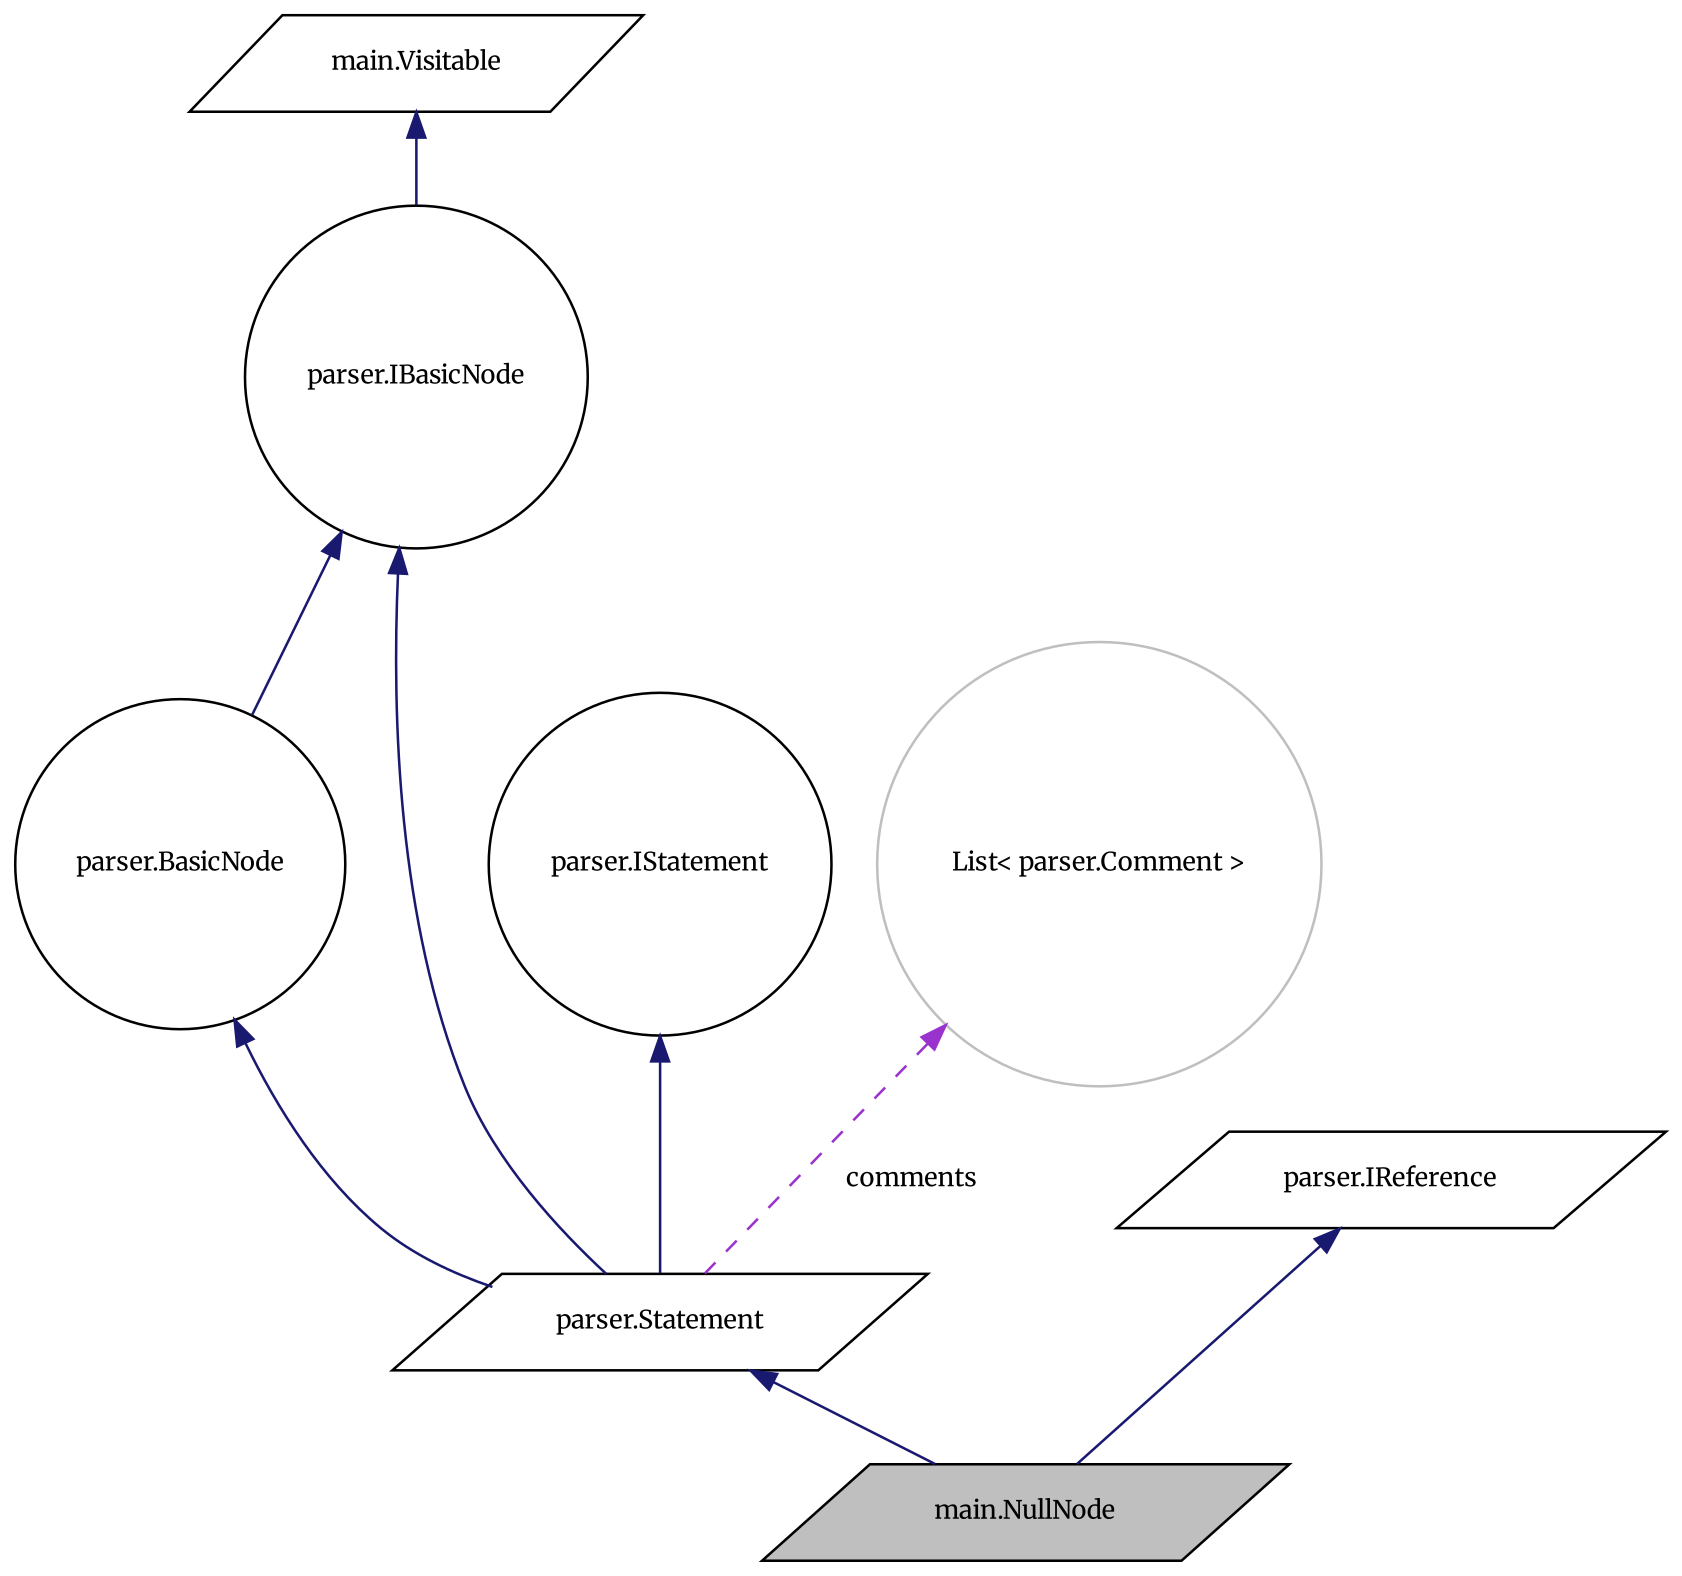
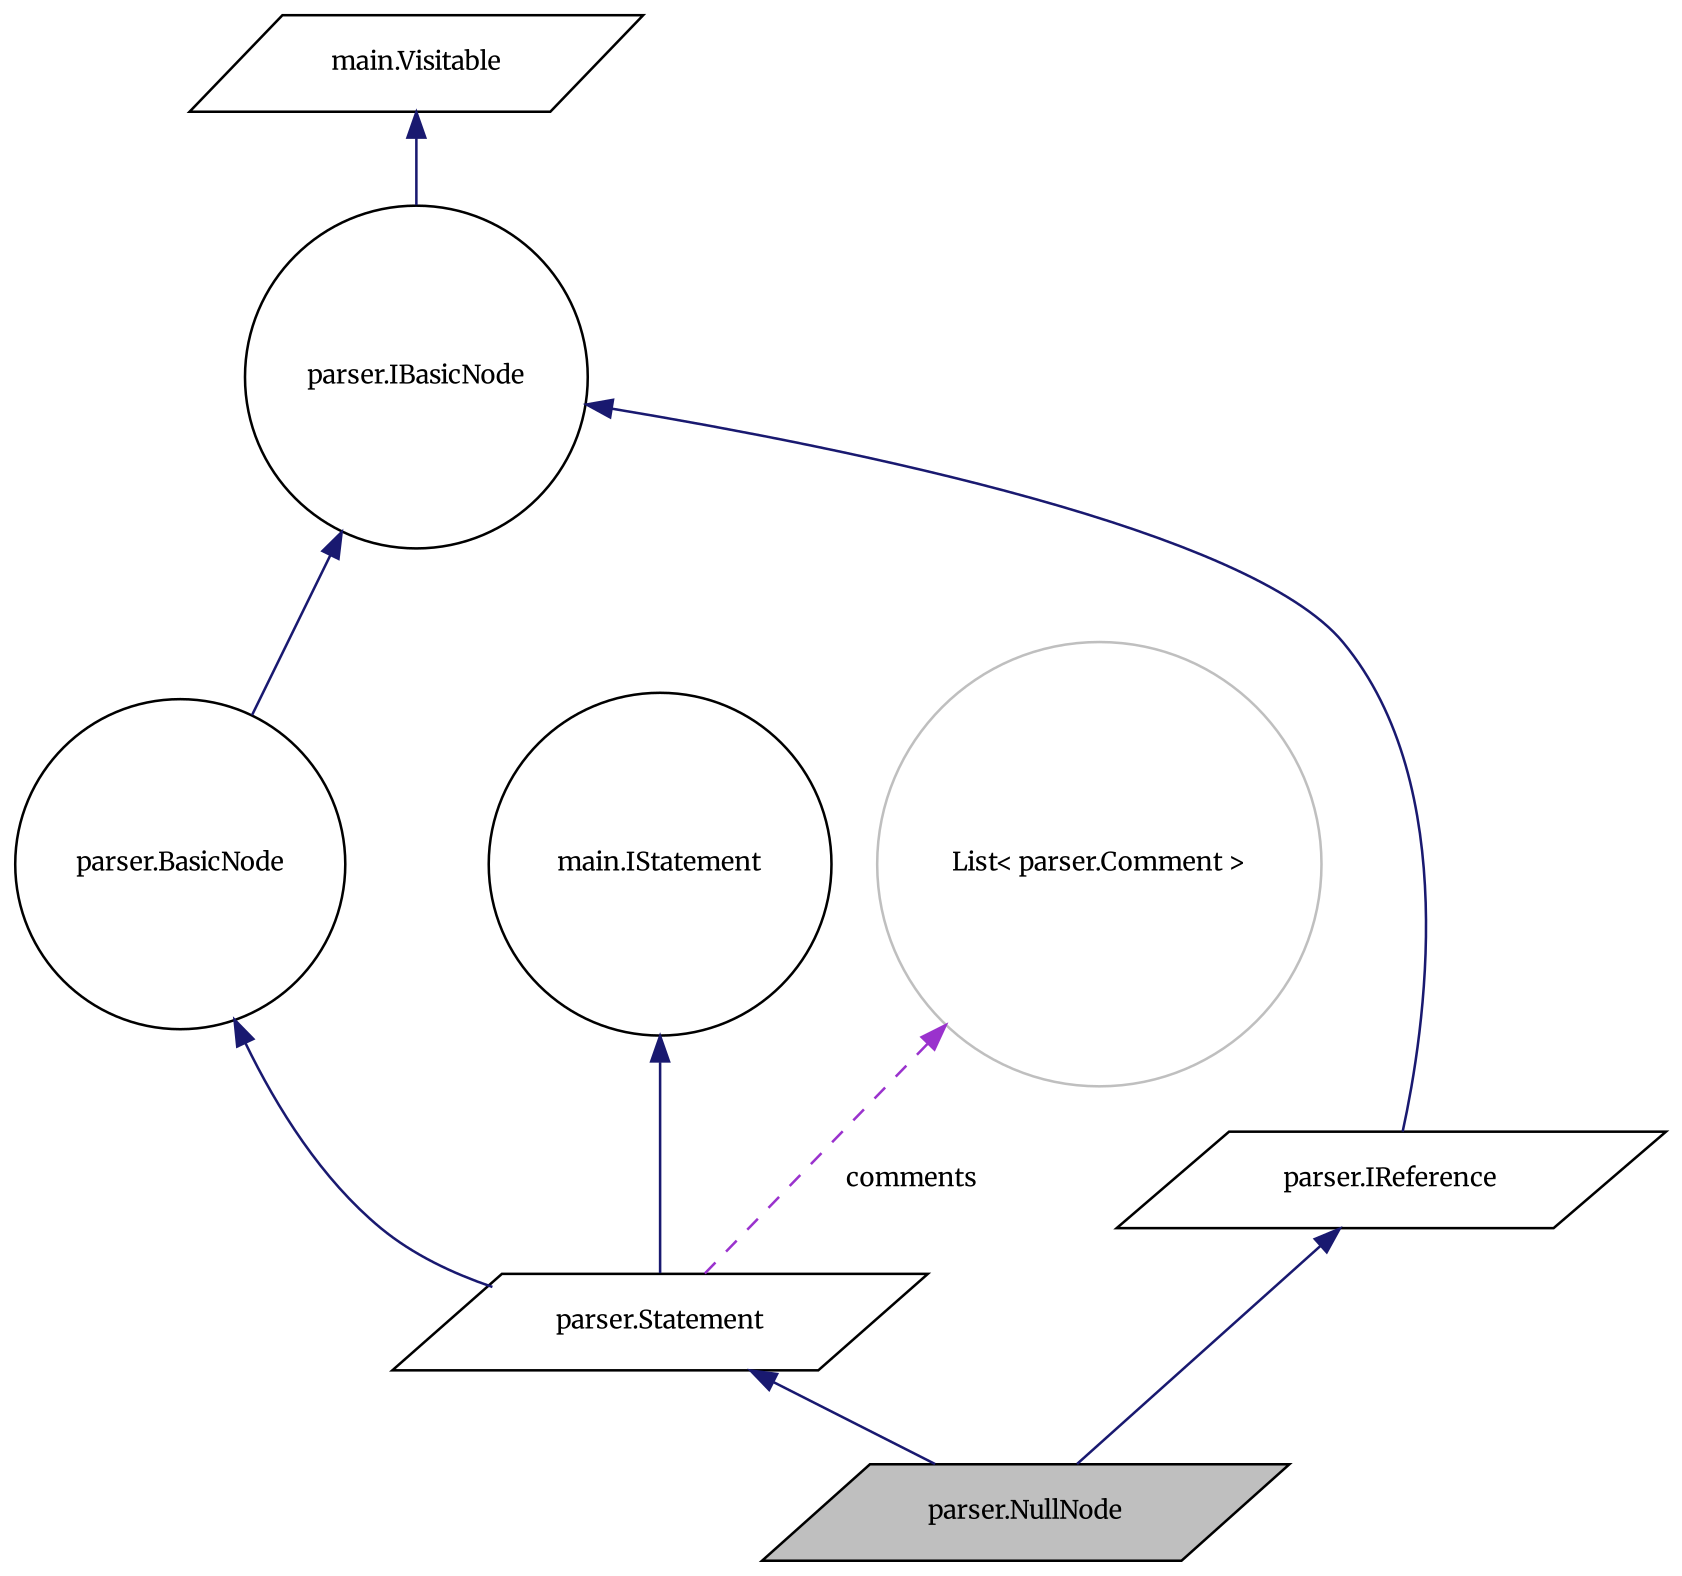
  digraph {
    fontname=Merriweather
    node [color=black fillcolor=white fontname=Merriweather fontsize=10 shape=parallelogram style=filled]
    edge [color=midnightblue dir=back fontname=Merriweather fontsize=10 labelfontname=Helvetica labelfontsize=10 style=solid]
-   n1 [fillcolor=grey75 fontcolor=black height=0.2 label="main.NullNode" width=0.4]
+   n1 [fillcolor=grey75 fontcolor=black height=0.2 label="parser.NullNode" width=0.4]
    n2 [height=0.2 label="parser.Statement" width=0.4]
    n3 [height=0.2 label="parser.BasicNode" shape=circle width=0.4]
    n4 [height=0.2 label="parser.IBasicNode" shape=circle width=0.4]
    n5 [height=0.2 label="parser.IReference" width=0.4]
-   n6 [height=0.2 label="parser.IStatement" shape=circle width=0.4]
+   n6 [height=0.2 label="main.IStatement" shape=circle width=0.4]
    n7 [height=0.2 label="main.Visitable" width=0.4]
    n8 [color=grey75 height=0.2 label="List\< parser.Comment \>" shape=circle width=0.4]
    n2 -> n1
    n3 -> n2
    n4 -> n3
-   n4 -> n2
+   n4 -> n5
    n5 -> n1
    n6 -> n2
    n7 -> n4
    n8 -> n2 [color=darkorchid3 label=" comments" style=dashed]
  }
